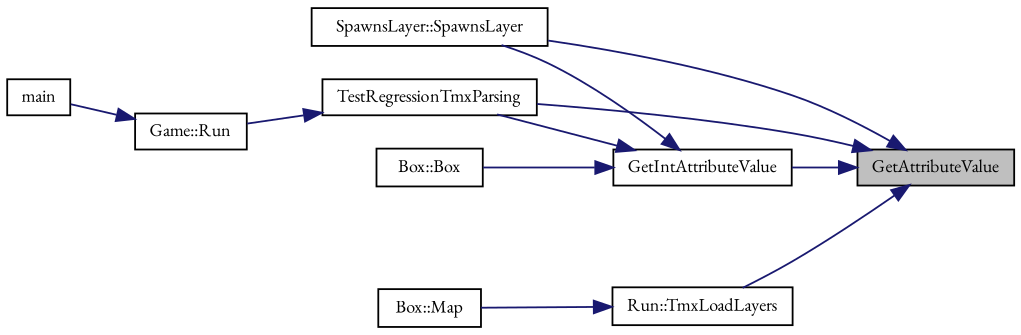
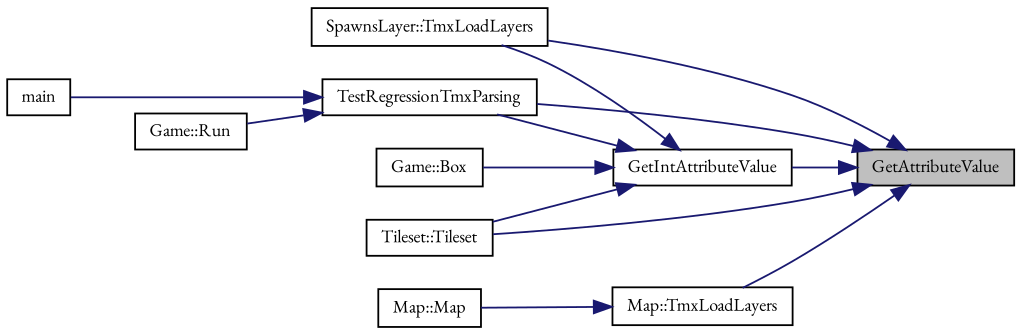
  digraph {
    fontname="EB Garamond"
    rankdir=RL
    node [color=black fontname="EB Garamond" fontsize=10 shape=record]
    edge [color=midnightblue dir=back fontname="EB Garamond" fontsize=10 labelfontname=Helvetica labelfontsize=10 style=solid]
    n1 [fillcolor=grey75 fontcolor=black height=0.2 label=GetAttributeValue style=filled width=0.4]
    n2 [height=0.2 label=GetIntAttributeValue width=0.4]
-   n3 [height=0.2 label="SpawnsLayer::SpawnsLayer" width=0.4]
+   n3 [height=0.2 label="SpawnsLayer::TmxLoadLayers" width=0.4]
    n4 [height=0.2 label=TestRegressionTmxParsing width=0.4]
-   n6 [height=0.2 label="Run::TmxLoadLayers" width=0.4]
-   n7 [height=0.2 label="Box::Box" width=0.4]
+   n5 [height=0.2 label="Tileset::Tileset" width=0.4]
+   n6 [height=0.2 label="Map::TmxLoadLayers" width=0.4]
+   n7 [height=0.2 label="Game::Box" width=0.4]
    n8 [height=0.2 label="Game::Run" width=0.4]
-   n9 [height=0.2 label="Box::Map" width=0.4]
+   n9 [height=0.2 label="Map::Map" width=0.4]
    n10 [height=0.2 label=main width=0.4]
    n1 -> n2
    n1 -> n3
    n1 -> n4
+   n1 -> n5
    n1 -> n6
    n2 -> n3
    n2 -> n4
+   n2 -> n5
    n2 -> n7
    n4 -> n8
    n6 -> n9
-   n8 -> n10
+   n4 -> n10
  }
